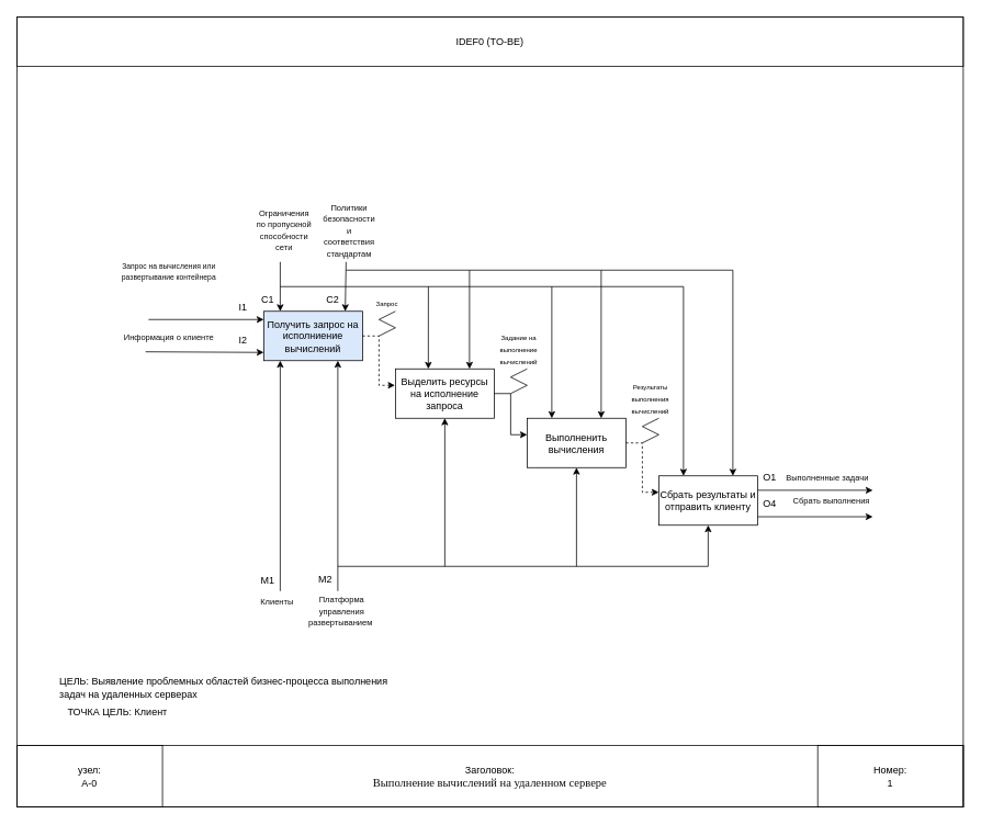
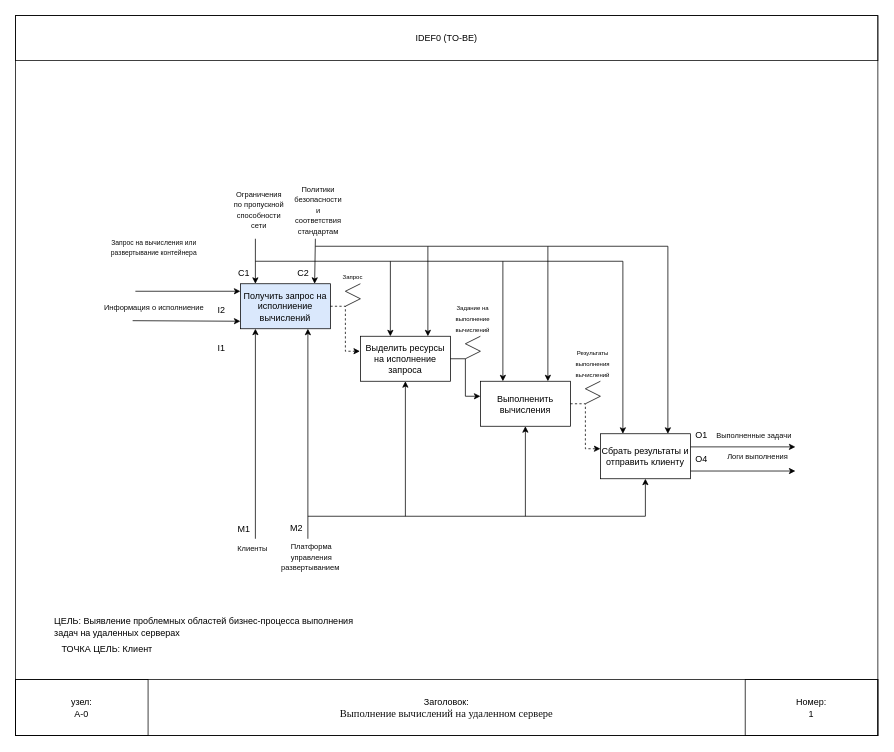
  <mxCell id="0" />
  <mxCell id="1" parent="0" />
  <mxCell id="2" value="" style="group;movable=1;resizable=1;rotatable=1;deletable=1;editable=1;locked=0;connectable=1;" parent="1" vertex="1" connectable="0"><mxGeometry x="20" y="20" width="1150" height="960" as="geometry" /></mxCell>
  <mxCell id="3" value="" style="rounded=0;whiteSpace=wrap;html=1;fillColor=none;movable=1;resizable=1;rotatable=1;deletable=1;editable=1;locked=0;connectable=1;imageAspect=0;" parent="2" vertex="1"><mxGeometry width="1150" height="960.0" as="geometry" /></mxCell>
  <mxCell id="4" value="Заголовок:&lt;div&gt;&lt;p style=&quot;margin: 0px; font-variant-numeric: normal; font-variant-east-asian: normal; font-variant-alternates: normal; font-size-adjust: none; font-kerning: auto; font-optical-sizing: auto; font-feature-settings: normal; font-variation-settings: normal; font-variant-position: normal; font-variant-emoji: normal; font-stretch: normal; font-size: 14px; line-height: normal; font-family: &amp;quot;.AppleSystemUIFont&amp;quot;; color: rgb(14, 14, 14); text-align: start;&quot; class=&quot;p1&quot;&gt;Выполнение вычислений на удаленном сервере&lt;/p&gt;&lt;/div&gt;" style="rounded=0;whiteSpace=wrap;html=1;fillColor=none;movable=1;resizable=1;rotatable=1;deletable=1;editable=1;locked=0;connectable=1;" parent="2" vertex="1"><mxGeometry y="885.0" width="1150" height="75" as="geometry" /></mxCell>
  <mxCell id="5" value="узел:&lt;div&gt;А-0&lt;/div&gt;" style="rounded=0;whiteSpace=wrap;html=1;fillColor=none;movable=1;resizable=1;rotatable=1;deletable=1;editable=1;locked=0;connectable=1;" parent="2" vertex="1"><mxGeometry y="885.0" width="176.924" height="75" as="geometry" /></mxCell>
  <mxCell id="6" value="Номер:&lt;div&gt;1&lt;/div&gt;" style="rounded=0;whiteSpace=wrap;html=1;fillColor=none;movable=1;resizable=1;rotatable=1;deletable=1;editable=1;locked=0;connectable=1;" parent="2" vertex="1"><mxGeometry x="973.076" y="885.0" width="176.924" height="75" as="geometry" /></mxCell>
  <mxCell id="7" value="IDEF0 (TO-BE)" style="rounded=0;whiteSpace=wrap;html=1;fillColor=none;movable=1;resizable=1;rotatable=1;deletable=1;editable=1;locked=0;connectable=1;" parent="2" vertex="1"><mxGeometry width="1150" height="60.0" as="geometry" /></mxCell>
  <mxCell id="8" value="ТОЧКА ЦЕЛЬ: Клиент" style="text;html=1;align=center;verticalAlign=middle;whiteSpace=wrap;rounded=0;" parent="2" vertex="1"><mxGeometry x="50" y="830" width="144.61" height="30" as="geometry" /></mxCell>
  <mxCell id="9" value="ЦЕЛЬ:&amp;nbsp;Выявление проблемных областей бизнес-процесса выполнения задач на удаленных серверах&amp;nbsp;" style="text;html=1;align=left;verticalAlign=middle;whiteSpace=wrap;rounded=0;" parent="2" vertex="1"><mxGeometry x="50" y="800" width="404" height="30" as="geometry" /></mxCell>
  <mxCell id="10" value="" style="endArrow=classic;html=1;rounded=0;exitX=0.309;exitY=0.981;exitDx=0;exitDy=0;exitPerimeter=0;movable=1;resizable=1;rotatable=1;deletable=1;editable=1;locked=0;connectable=1;" parent="2" source="21" edge="1"><mxGeometry width="50" height="50" relative="1" as="geometry"><mxPoint x="216.667" y="157.5" as="sourcePoint" /><mxPoint x="300" y="407.5" as="targetPoint" /></mxGeometry></mxCell>
  <mxCell id="11" value="" style="endArrow=classic;html=1;rounded=0;exitX=0.083;exitY=0.5;exitDx=0;exitDy=0;exitPerimeter=0;movable=1;resizable=1;rotatable=1;deletable=1;editable=1;locked=0;connectable=1;" parent="2" edge="1"><mxGeometry width="50" height="50" relative="1" as="geometry"><mxPoint x="160" y="367.5" as="sourcePoint" /><mxPoint x="300" y="367.5" as="targetPoint" /></mxGeometry></mxCell>
  <mxCell id="12" value="" style="endArrow=classic;html=1;rounded=0;entryX=0.25;entryY=0;entryDx=0;entryDy=0;movable=1;resizable=1;rotatable=1;deletable=1;editable=1;locked=0;connectable=1;exitX=0.429;exitY=1;exitDx=0;exitDy=0;exitPerimeter=0;" parent="2" source="22" edge="1"><mxGeometry width="50" height="50" relative="1" as="geometry"><mxPoint x="320" y="307.5" as="sourcePoint" /><mxPoint x="320" y="357.5" as="targetPoint" /></mxGeometry></mxCell>
  <mxCell id="13" value="" style="endArrow=classic;html=1;rounded=0;exitX=0.083;exitY=0.5;exitDx=0;exitDy=0;exitPerimeter=0;movable=1;resizable=1;rotatable=1;deletable=1;editable=1;locked=0;connectable=1;" parent="2" edge="1"><mxGeometry width="50" height="50" relative="1" as="geometry"><mxPoint x="900" y="607.19" as="sourcePoint" /><mxPoint x="1040" y="607.19" as="targetPoint" /></mxGeometry></mxCell>
  <mxCell id="14" value="" style="endArrow=classic;html=1;rounded=0;exitX=0.083;exitY=0.5;exitDx=0;exitDy=0;exitPerimeter=0;movable=1;resizable=1;rotatable=1;deletable=1;editable=1;locked=0;connectable=1;" parent="2" edge="1"><mxGeometry width="50" height="50" relative="1" as="geometry"><mxPoint x="900" y="575" as="sourcePoint" /><mxPoint x="1040" y="575" as="targetPoint" /></mxGeometry></mxCell>
- <mxCell id="15" value="I1" style="text;html=1;align=center;verticalAlign=middle;whiteSpace=wrap;rounded=0;movable=1;resizable=1;rotatable=1;deletable=1;editable=1;locked=0;connectable=1;" parent="2" vertex="1"><mxGeometry x="260" y="337.5" width="30" height="30" as="geometry" /></mxCell>
+ <mxCell id="15" value="I1" style="text;html=1;align=center;verticalAlign=middle;whiteSpace=wrap;rounded=0;movable=1;resizable=1;rotatable=1;deletable=1;editable=1;locked=0;connectable=1;" parent="2" vertex="1"><mxGeometry x="260" y="427.5" width="30" height="30" as="geometry" /></mxCell>
  <mxCell id="16" value="I2" style="text;html=1;align=center;verticalAlign=middle;whiteSpace=wrap;rounded=0;movable=1;resizable=1;rotatable=1;deletable=1;editable=1;locked=0;connectable=1;" parent="2" vertex="1"><mxGeometry x="260" y="377.5" width="30" height="30" as="geometry" /></mxCell>
  <mxCell id="17" value="C1" style="text;html=1;align=center;verticalAlign=middle;whiteSpace=wrap;rounded=0;movable=1;resizable=1;rotatable=1;deletable=1;editable=1;locked=0;connectable=1;" parent="2" vertex="1"><mxGeometry x="290" y="327.5" width="30" height="30" as="geometry" /></mxCell>
  <mxCell id="18" value="O1" style="text;html=1;align=center;verticalAlign=middle;whiteSpace=wrap;rounded=0;movable=1;resizable=1;rotatable=1;deletable=1;editable=1;locked=0;connectable=1;" parent="2" vertex="1"><mxGeometry x="900" y="545" width="30" height="30" as="geometry" /></mxCell>
  <mxCell id="19" value="O4" style="text;html=1;align=center;verticalAlign=middle;whiteSpace=wrap;rounded=0;movable=1;resizable=1;rotatable=1;deletable=1;editable=1;locked=0;connectable=1;" parent="2" vertex="1"><mxGeometry x="900" y="577.19" width="30" height="30" as="geometry" /></mxCell>
  <mxCell id="20" value="&lt;p class=&quot;p1&quot; style=&quot;margin: 0px; font-variant-numeric: normal; font-variant-east-asian: normal; font-variant-alternates: normal; font-size-adjust: none; font-kerning: auto; font-optical-sizing: auto; font-feature-settings: normal; font-variation-settings: normal; font-variant-position: normal; font-variant-emoji: normal; font-stretch: normal; line-height: normal; color: rgb(14, 14, 14);&quot;&gt;&lt;font style=&quot;font-size: 9px;&quot; face=&quot;Helvetica&quot;&gt;Запрос на вычисления или развертывание контейнера&lt;/font&gt;&lt;/p&gt;" style="text;html=1;align=center;verticalAlign=middle;whiteSpace=wrap;rounded=0;movable=1;resizable=1;rotatable=1;deletable=1;editable=1;locked=0;connectable=1;" parent="2" vertex="1"><mxGeometry x="110" y="287.5" width="150" height="40" as="geometry" /></mxCell>
- <mxCell id="21" value="&lt;p class=&quot;p1&quot; style=&quot;margin: 0px; font-variant-numeric: normal; font-variant-east-asian: normal; font-variant-alternates: normal; font-size-adjust: none; font-kerning: auto; font-optical-sizing: auto; font-feature-settings: normal; font-variation-settings: normal; font-variant-position: normal; font-variant-emoji: normal; font-stretch: normal; line-height: normal;&quot;&gt;&lt;font size=&quot;1&quot; color=&quot;#0e0e0e&quot;&gt;Информация о клиенте&lt;/font&gt;&lt;/p&gt;" style="text;html=1;align=center;verticalAlign=middle;whiteSpace=wrap;rounded=0;movable=1;resizable=1;rotatable=1;deletable=1;editable=1;locked=0;connectable=1;" parent="2" vertex="1"><mxGeometry x="110" y="367.5" width="150" height="40" as="geometry" /></mxCell>
+ <mxCell id="21" value="&lt;p class=&quot;p1&quot; style=&quot;margin: 0px; font-variant-numeric: normal; font-variant-east-asian: normal; font-variant-alternates: normal; font-size-adjust: none; font-kerning: auto; font-optical-sizing: auto; font-feature-settings: normal; font-variation-settings: normal; font-variant-position: normal; font-variant-emoji: normal; font-stretch: normal; line-height: normal;&quot;&gt;&lt;font size=&quot;1&quot; color=&quot;#0e0e0e&quot;&gt;Информация о исполниение&lt;/font&gt;&lt;/p&gt;" style="text;html=1;align=center;verticalAlign=middle;whiteSpace=wrap;rounded=0;movable=1;resizable=1;rotatable=1;deletable=1;editable=1;locked=0;connectable=1;" parent="2" vertex="1"><mxGeometry x="110" y="367.5" width="150" height="40" as="geometry" /></mxCell>
  <mxCell id="22" value="&lt;p class=&quot;p1&quot; style=&quot;margin: 0px; font-variant-numeric: normal; font-variant-east-asian: normal; font-variant-alternates: normal; font-size-adjust: none; font-kerning: auto; font-optical-sizing: auto; font-feature-settings: normal; font-variation-settings: normal; font-variant-position: normal; font-variant-emoji: normal; font-stretch: normal; line-height: normal;&quot;&gt;&lt;font size=&quot;1&quot; color=&quot;#0e0e0e&quot;&gt;Ограничения по пропускной способности сети&lt;/font&gt;&lt;/p&gt;" style="text;html=1;align=center;verticalAlign=middle;whiteSpace=wrap;rounded=0;movable=1;resizable=1;rotatable=1;deletable=1;editable=1;locked=0;connectable=1;" parent="2" vertex="1"><mxGeometry x="290" y="217.5" width="70" height="80" as="geometry" /></mxCell>
  <mxCell id="23" value="" style="endArrow=classic;html=1;rounded=0;entryX=0.25;entryY=0;entryDx=0;entryDy=0;movable=1;resizable=1;rotatable=1;deletable=1;editable=1;locked=0;connectable=1;exitX=0.443;exitY=1;exitDx=0;exitDy=0;exitPerimeter=0;" parent="2" source="25" edge="1"><mxGeometry width="50" height="50" relative="1" as="geometry"><mxPoint x="400" y="307.5" as="sourcePoint" /><mxPoint x="399" y="357.5" as="targetPoint" /></mxGeometry></mxCell>
  <mxCell id="24" value="C2" style="text;html=1;align=center;verticalAlign=middle;whiteSpace=wrap;rounded=0;movable=1;resizable=1;rotatable=1;deletable=1;editable=1;locked=0;connectable=1;" parent="2" vertex="1"><mxGeometry x="369" y="327.5" width="30" height="30" as="geometry" /></mxCell>
  <mxCell id="25" value="&lt;p class=&quot;p1&quot; style=&quot;margin: 0px; font-variant-numeric: normal; font-variant-east-asian: normal; font-variant-alternates: normal; font-size-adjust: none; font-kerning: auto; font-optical-sizing: auto; font-feature-settings: normal; font-variation-settings: normal; font-variant-position: normal; font-variant-emoji: normal; font-stretch: normal; line-height: normal;&quot;&gt;&lt;font size=&quot;1&quot; color=&quot;#0e0e0e&quot;&gt;Политики безопасности и соответствия стандартам&lt;/font&gt;&lt;/p&gt;" style="text;html=1;align=center;verticalAlign=middle;whiteSpace=wrap;rounded=0;movable=1;resizable=1;rotatable=1;deletable=1;editable=1;locked=0;connectable=1;" parent="2" vertex="1"><mxGeometry x="369" y="217.5" width="70" height="80" as="geometry" /></mxCell>
  <mxCell id="26" value="" style="endArrow=classic;html=1;rounded=0;movable=1;resizable=1;rotatable=1;deletable=1;editable=1;locked=0;connectable=1;entryX=0.167;entryY=1;entryDx=0;entryDy=0;entryPerimeter=0;" parent="2" target="34" edge="1"><mxGeometry width="50" height="50" relative="1" as="geometry"><mxPoint x="320" y="697.5" as="sourcePoint" /><mxPoint x="320" y="657.5" as="targetPoint" /></mxGeometry></mxCell>
  <mxCell id="27" value="M1" style="text;html=1;align=center;verticalAlign=middle;whiteSpace=wrap;rounded=0;movable=1;resizable=1;rotatable=1;deletable=1;editable=1;locked=0;connectable=1;" parent="2" vertex="1"><mxGeometry x="290" y="670" width="30" height="30" as="geometry" /></mxCell>
  <mxCell id="28" value="&lt;p class=&quot;p1&quot; style=&quot;margin: 0px; font-variant-numeric: normal; font-variant-east-asian: normal; font-variant-alternates: normal; font-size-adjust: none; font-kerning: auto; font-optical-sizing: auto; font-feature-settings: normal; font-variation-settings: normal; font-variant-position: normal; font-variant-emoji: normal; font-stretch: normal; line-height: normal;&quot;&gt;&lt;font size=&quot;1&quot; color=&quot;#0e0e0e&quot;&gt;&amp;nbsp;Клиенты&lt;/font&gt;&lt;/p&gt;" style="text;html=1;align=center;verticalAlign=middle;whiteSpace=wrap;rounded=0;movable=1;resizable=1;rotatable=1;deletable=1;editable=1;locked=0;connectable=1;" parent="2" vertex="1"><mxGeometry x="280" y="697.5" width="70" height="22.5" as="geometry" /></mxCell>
  <mxCell id="29" value="" style="endArrow=classic;html=1;rounded=0;entryX=0.75;entryY=1;entryDx=0;entryDy=0;movable=1;resizable=1;rotatable=1;deletable=1;editable=1;locked=0;connectable=1;" parent="2" target="34" edge="1"><mxGeometry width="50" height="50" relative="1" as="geometry"><mxPoint x="390" y="697.5" as="sourcePoint" /><mxPoint x="409.5" y="657.5" as="targetPoint" /></mxGeometry></mxCell>
  <mxCell id="30" value="M2" style="text;html=1;align=center;verticalAlign=middle;whiteSpace=wrap;rounded=0;movable=1;resizable=1;rotatable=1;deletable=1;editable=1;locked=0;connectable=1;" parent="2" vertex="1"><mxGeometry x="360" y="667.5" width="30" height="30" as="geometry" /></mxCell>
  <mxCell id="31" value="&lt;p class=&quot;p1&quot; style=&quot;margin: 0px; font-variant-numeric: normal; font-variant-east-asian: normal; font-variant-alternates: normal; font-size-adjust: none; font-kerning: auto; font-optical-sizing: auto; font-feature-settings: normal; font-variation-settings: normal; font-variant-position: normal; font-variant-emoji: normal; font-stretch: normal; line-height: normal;&quot;&gt;&lt;font size=&quot;1&quot; color=&quot;#0e0e0e&quot;&gt;Платформа управления развертыванием&amp;nbsp;&lt;/font&gt;&lt;/p&gt;" style="text;html=1;align=center;verticalAlign=middle;whiteSpace=wrap;rounded=0;movable=1;resizable=1;rotatable=1;deletable=1;editable=1;locked=0;connectable=1;" parent="2" vertex="1"><mxGeometry x="360" y="700" width="70" height="42.5" as="geometry" /></mxCell>
  <mxCell id="32" value="&lt;p class=&quot;p1&quot; style=&quot;margin: 0px; font-variant-numeric: normal; font-variant-east-asian: normal; font-variant-alternates: normal; font-size-adjust: none; font-kerning: auto; font-optical-sizing: auto; font-feature-settings: normal; font-variation-settings: normal; font-variant-position: normal; font-variant-emoji: normal; font-stretch: normal; line-height: normal;&quot;&gt;&lt;font size=&quot;1&quot; color=&quot;#0e0e0e&quot;&gt;Выполненные задачи&lt;/font&gt;&lt;/p&gt;" style="text;html=1;align=center;verticalAlign=middle;whiteSpace=wrap;rounded=0;movable=1;resizable=1;rotatable=1;deletable=1;editable=1;locked=0;connectable=1;" parent="2" vertex="1"><mxGeometry x="930" y="537.5" width="110" height="40" as="geometry" /></mxCell>
- <mxCell id="33" value="&lt;p class=&quot;p1&quot; style=&quot;margin: 0px; font-variant-numeric: normal; font-variant-east-asian: normal; font-variant-alternates: normal; font-size-adjust: none; font-kerning: auto; font-optical-sizing: auto; font-feature-settings: normal; font-variation-settings: normal; font-variant-position: normal; font-variant-emoji: normal; font-stretch: normal; line-height: normal;&quot;&gt;&lt;font size=&quot;1&quot; color=&quot;#0e0e0e&quot;&gt;Сбрать выполнения&lt;/font&gt;&lt;/p&gt;" style="text;html=1;align=center;verticalAlign=middle;whiteSpace=wrap;rounded=0;movable=1;resizable=1;rotatable=1;deletable=1;editable=1;locked=0;connectable=1;" parent="2" vertex="1"><mxGeometry x="940" y="567.19" width="100" height="40" as="geometry" /></mxCell>
+ <mxCell id="33" value="&lt;p class=&quot;p1&quot; style=&quot;margin: 0px; font-variant-numeric: normal; font-variant-east-asian: normal; font-variant-alternates: normal; font-size-adjust: none; font-kerning: auto; font-optical-sizing: auto; font-feature-settings: normal; font-variation-settings: normal; font-variant-position: normal; font-variant-emoji: normal; font-stretch: normal; line-height: normal;&quot;&gt;&lt;font size=&quot;1&quot; color=&quot;#0e0e0e&quot;&gt;Логи выполнения&lt;/font&gt;&lt;/p&gt;" style="text;html=1;align=center;verticalAlign=middle;whiteSpace=wrap;rounded=0;movable=1;resizable=1;rotatable=1;deletable=1;editable=1;locked=0;connectable=1;" parent="2" vertex="1"><mxGeometry x="940" y="567.19" width="100" height="40" as="geometry" /></mxCell>
  <mxCell id="34" value="Получить запрос на исполниение вычислений" style="rounded=0;whiteSpace=wrap;html=1;fillColor=#dae8fc;" parent="2" vertex="1"><mxGeometry x="300" y="357.5" width="120" height="60" as="geometry" /></mxCell>
  <mxCell id="35" value="Выделить ресурсы на исполнение запроса" style="rounded=0;whiteSpace=wrap;html=1;" parent="2" vertex="1"><mxGeometry x="460" y="427.5" width="120" height="60" as="geometry" /></mxCell>
  <mxCell id="36" value="Выполненить вычисления" style="rounded=0;whiteSpace=wrap;html=1;" parent="2" vertex="1"><mxGeometry x="620" y="487.5" width="120" height="60" as="geometry" /></mxCell>
  <mxCell id="37" value="Сбрать результаты и отправить клиенту" style="rounded=0;whiteSpace=wrap;html=1;" parent="2" vertex="1"><mxGeometry x="780" y="557.5" width="120" height="60" as="geometry" /></mxCell>
  <mxCell id="38" value="" style="endArrow=classic;html=1;rounded=0;exitX=1;exitY=0.5;exitDx=0;exitDy=0;entryX=-0.005;entryY=0.333;entryDx=0;entryDy=0;entryPerimeter=0;dashed=1;" parent="2" source="34" target="35" edge="1"><mxGeometry width="50" height="50" relative="1" as="geometry"><mxPoint x="410" y="417.5" as="sourcePoint" /><mxPoint x="460" y="367.5" as="targetPoint" /><Array as="points"><mxPoint x="440" y="387.5" /><mxPoint x="440" y="447.5" /></Array></mxGeometry></mxCell>
  <mxCell id="39" value="" style="endArrow=classic;html=1;rounded=0;exitX=1;exitY=0.5;exitDx=0;exitDy=0;" parent="2" source="35" edge="1"><mxGeometry width="50" height="50" relative="1" as="geometry"><mxPoint x="540" y="487.5" as="sourcePoint" /><mxPoint x="620" y="507.5" as="targetPoint" /><Array as="points"><mxPoint x="600" y="457.5" /><mxPoint x="600" y="507.5" /></Array></mxGeometry></mxCell>
  <mxCell id="40" value="" style="endArrow=classic;html=1;rounded=0;exitX=1;exitY=0.5;exitDx=0;exitDy=0;entryX=0;entryY=0.333;entryDx=0;entryDy=0;entryPerimeter=0;dashed=1;" parent="2" source="36" target="37" edge="1"><mxGeometry width="50" height="50" relative="1" as="geometry"><mxPoint x="770" y="587.5" as="sourcePoint" /><mxPoint x="820" y="537.5" as="targetPoint" /><Array as="points"><mxPoint x="760" y="517.5" /><mxPoint x="760" y="577.5" /></Array></mxGeometry></mxCell>
  <mxCell id="41" value="" style="endArrow=classic;html=1;rounded=0;exitX=1;exitY=0;exitDx=0;exitDy=0;" parent="2" source="17" edge="1"><mxGeometry width="50" height="50" relative="1" as="geometry"><mxPoint x="450" y="297.5" as="sourcePoint" /><mxPoint x="810" y="557.5" as="targetPoint" /><Array as="points"><mxPoint x="810" y="327.5" /></Array></mxGeometry></mxCell>
  <mxCell id="42" value="" style="endArrow=classic;html=1;rounded=0;entryX=0.333;entryY=0;entryDx=0;entryDy=0;entryPerimeter=0;" parent="2" target="35" edge="1"><mxGeometry width="50" height="50" relative="1" as="geometry"><mxPoint x="500" y="327.5" as="sourcePoint" /><mxPoint x="500" y="417.5" as="targetPoint" /></mxGeometry></mxCell>
  <mxCell id="43" value="" style="endArrow=classic;html=1;rounded=0;entryX=0.25;entryY=0;entryDx=0;entryDy=0;" parent="2" target="36" edge="1"><mxGeometry width="50" height="50" relative="1" as="geometry"><mxPoint x="650" y="327.5" as="sourcePoint" /><mxPoint x="650" y="397.5" as="targetPoint" /></mxGeometry></mxCell>
  <mxCell id="44" value="" style="endArrow=classic;html=1;rounded=0;entryX=0.75;entryY=0;entryDx=0;entryDy=0;" parent="2" target="35" edge="1"><mxGeometry width="50" height="50" relative="1" as="geometry"><mxPoint x="400" y="307.5" as="sourcePoint" /><mxPoint x="430" y="397.5" as="targetPoint" /><Array as="points"><mxPoint x="550" y="307.5" /></Array></mxGeometry></mxCell>
  <mxCell id="45" value="" style="endArrow=classic;html=1;rounded=0;entryX=0.75;entryY=0;entryDx=0;entryDy=0;" parent="2" target="36" edge="1"><mxGeometry width="50" height="50" relative="1" as="geometry"><mxPoint x="550" y="307.5" as="sourcePoint" /><mxPoint x="670" y="407.5" as="targetPoint" /><Array as="points"><mxPoint x="710" y="307.5" /></Array></mxGeometry></mxCell>
  <mxCell id="46" value="" style="endArrow=classic;html=1;rounded=0;entryX=0.75;entryY=0;entryDx=0;entryDy=0;" parent="2" target="37" edge="1"><mxGeometry width="50" height="50" relative="1" as="geometry"><mxPoint x="710" y="307.5" as="sourcePoint" /><mxPoint x="870" y="407.5" as="targetPoint" /><Array as="points"><mxPoint x="870" y="307.5" /></Array></mxGeometry></mxCell>
  <mxCell id="47" value="" style="endArrow=classic;html=1;rounded=0;exitX=1;exitY=0;exitDx=0;exitDy=0;" parent="2" source="30" edge="1"><mxGeometry width="50" height="50" relative="1" as="geometry"><mxPoint x="480" y="597.5" as="sourcePoint" /><mxPoint x="840" y="617.5" as="targetPoint" /><Array as="points"><mxPoint x="840" y="667.5" /></Array></mxGeometry></mxCell>
  <mxCell id="48" value="" style="endArrow=classic;html=1;rounded=0;entryX=0.5;entryY=1;entryDx=0;entryDy=0;" parent="2" target="35" edge="1"><mxGeometry width="50" height="50" relative="1" as="geometry"><mxPoint x="520" y="667.5" as="sourcePoint" /><mxPoint x="530" y="547.5" as="targetPoint" /></mxGeometry></mxCell>
  <mxCell id="49" value="" style="endArrow=classic;html=1;rounded=0;entryX=0.5;entryY=1;entryDx=0;entryDy=0;" parent="2" target="36" edge="1"><mxGeometry width="50" height="50" relative="1" as="geometry"><mxPoint x="680" y="667.5" as="sourcePoint" /><mxPoint x="530" y="547.5" as="targetPoint" /></mxGeometry></mxCell>
  <mxCell id="50" value="" style="endArrow=none;html=1;rounded=0;" parent="2" edge="1"><mxGeometry width="50" height="50" relative="1" as="geometry"><mxPoint x="440" y="387.5" as="sourcePoint" /><mxPoint x="460" y="377.5" as="targetPoint" /></mxGeometry></mxCell>
  <mxCell id="51" value="" style="endArrow=none;html=1;rounded=0;" parent="2" edge="1"><mxGeometry width="50" height="50" relative="1" as="geometry"><mxPoint x="440" y="367.5" as="sourcePoint" /><mxPoint x="460" y="377.5" as="targetPoint" /></mxGeometry></mxCell>
  <mxCell id="52" value="&lt;font style=&quot;font-size: 8px;&quot;&gt;Запрос&lt;/font&gt;" style="text;html=1;align=center;verticalAlign=middle;whiteSpace=wrap;rounded=0;" parent="2" vertex="1"><mxGeometry x="430" y="342.5" width="40" height="10" as="geometry" /></mxCell>
  <mxCell id="53" value="" style="endArrow=none;html=1;rounded=0;" parent="2" edge="1"><mxGeometry width="50" height="50" relative="1" as="geometry"><mxPoint x="440" y="367.5" as="sourcePoint" /><mxPoint x="460" y="357.5" as="targetPoint" /></mxGeometry></mxCell>
  <mxCell id="54" value="" style="endArrow=none;html=1;rounded=0;" parent="2" edge="1"><mxGeometry width="50" height="50" relative="1" as="geometry"><mxPoint x="600" y="457.5" as="sourcePoint" /><mxPoint x="620" y="447.5" as="targetPoint" /></mxGeometry></mxCell>
  <mxCell id="55" value="" style="endArrow=none;html=1;rounded=0;" parent="2" edge="1"><mxGeometry width="50" height="50" relative="1" as="geometry"><mxPoint x="600" y="437.5" as="sourcePoint" /><mxPoint x="620" y="447.5" as="targetPoint" /></mxGeometry></mxCell>
  <mxCell id="56" value="" style="endArrow=none;html=1;rounded=0;" parent="2" edge="1"><mxGeometry width="50" height="50" relative="1" as="geometry"><mxPoint x="600" y="437.5" as="sourcePoint" /><mxPoint x="620" y="427.5" as="targetPoint" /></mxGeometry></mxCell>
  <mxCell id="57" value="&lt;font style=&quot;font-size: 8px;&quot;&gt;Задание на выполнение вычислений&lt;/font&gt;" style="text;html=1;align=center;verticalAlign=middle;whiteSpace=wrap;rounded=0;" parent="2" vertex="1"><mxGeometry x="580" y="387.5" width="60" height="30" as="geometry" /></mxCell>
  <mxCell id="58" value="" style="endArrow=none;html=1;rounded=0;" parent="2" edge="1"><mxGeometry width="50" height="50" relative="1" as="geometry"><mxPoint x="760" y="517.5" as="sourcePoint" /><mxPoint x="780" y="507.5" as="targetPoint" /></mxGeometry></mxCell>
  <mxCell id="59" value="" style="endArrow=none;html=1;rounded=0;" parent="2" edge="1"><mxGeometry width="50" height="50" relative="1" as="geometry"><mxPoint x="760" y="497.5" as="sourcePoint" /><mxPoint x="780" y="507.5" as="targetPoint" /></mxGeometry></mxCell>
  <mxCell id="60" value="" style="endArrow=none;html=1;rounded=0;" parent="2" edge="1"><mxGeometry width="50" height="50" relative="1" as="geometry"><mxPoint x="760" y="497.5" as="sourcePoint" /><mxPoint x="780" y="487.5" as="targetPoint" /></mxGeometry></mxCell>
  <mxCell id="61" value="&lt;font style=&quot;font-size: 8px;&quot;&gt;Результаты выполнения вычислений&lt;/font&gt;" style="text;html=1;align=center;verticalAlign=middle;whiteSpace=wrap;rounded=0;" parent="2" vertex="1"><mxGeometry x="740" y="447.5" width="60" height="30" as="geometry" /></mxCell>
